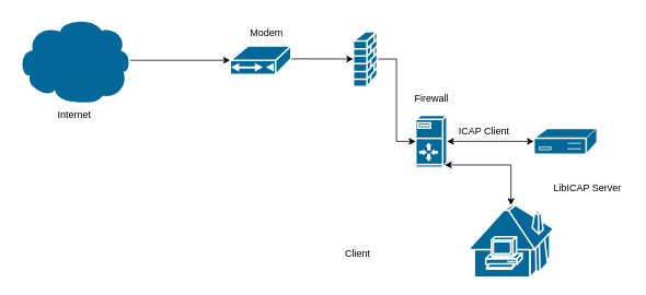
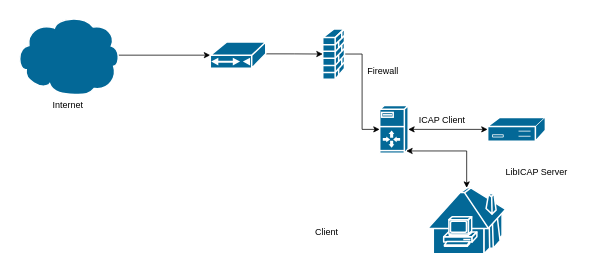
  <mxCell id="0" />
  <mxCell id="1" parent="0" />
  <mxCell id="2" style="edgeStyle=orthogonalEdgeStyle;rounded=0;orthogonalLoop=1;jettySize=auto;html=1;exitX=1;exitY=0.5;exitDx=0;exitDy=0;exitPerimeter=0;entryX=0;entryY=0.5;entryDx=0;entryDy=0;entryPerimeter=0;" edge="1" parent="1" source="3" target="6"><mxGeometry relative="1" as="geometry" /></mxCell>
  <mxCell id="3" value="" style="shape=mxgraph.cisco.security.firewall;html=1;pointerEvents=1;dashed=0;fillColor=#036897;strokeColor=#ffffff;strokeWidth=2;verticalLabelPosition=bottom;verticalAlign=top;align=center;outlineConnect=0;" vertex="1" parent="1"><mxGeometry x="430" y="38" width="29" height="67" as="geometry" /></mxCell>
  <mxCell id="4" value="" style="shape=mxgraph.cisco.buildings.telecommuter_house_pc;html=1;pointerEvents=1;dashed=0;fillColor=#036897;strokeColor=#ffffff;strokeWidth=2;verticalLabelPosition=bottom;verticalAlign=top;align=center;outlineConnect=0;" vertex="1" parent="1"><mxGeometry x="570" y="250" width="104" height="88" as="geometry" /></mxCell>
  <mxCell id="5" style="edgeStyle=orthogonalEdgeStyle;rounded=0;orthogonalLoop=1;jettySize=auto;html=1;exitX=1;exitY=0.5;exitDx=0;exitDy=0;exitPerimeter=0;startArrow=classic;startFill=1;" edge="1" parent="1" source="6" target="12"><mxGeometry relative="1" as="geometry" /></mxCell>
  <mxCell id="6" value="" style="shape=mxgraph.cisco.servers.server_with_router;html=1;pointerEvents=1;dashed=0;fillColor=#036897;strokeColor=#ffffff;strokeWidth=2;verticalLabelPosition=bottom;verticalAlign=top;align=center;outlineConnect=0;" vertex="1" parent="1"><mxGeometry x="506" y="140" width="38" height="64" as="geometry" /></mxCell>
  <mxCell id="7" style="edgeStyle=orthogonalEdgeStyle;rounded=0;orthogonalLoop=1;jettySize=auto;html=1;exitX=0.98;exitY=0.5;exitDx=0;exitDy=0;exitPerimeter=0;" edge="1" parent="1" source="8" target="10"><mxGeometry relative="1" as="geometry" /></mxCell>
  <mxCell id="8" value="Internet" style="shape=mxgraph.cisco.storage.cloud;html=1;pointerEvents=1;dashed=0;fillColor=#036897;strokeColor=#ffffff;strokeWidth=2;verticalLabelPosition=bottom;verticalAlign=top;align=center;outlineConnect=0;" vertex="1" parent="1"><mxGeometry x="20" y="20" width="140" height="106" as="geometry" /></mxCell>
  <mxCell id="9" style="edgeStyle=orthogonalEdgeStyle;rounded=0;orthogonalLoop=1;jettySize=auto;html=1;exitX=1;exitY=0.45;exitDx=0;exitDy=0;exitPerimeter=0;" edge="1" parent="1" source="10" target="3"><mxGeometry relative="1" as="geometry" /></mxCell>
  <mxCell id="10" value="" style="shape=mxgraph.cisco.modems_and_phones.cable_modem;html=1;pointerEvents=1;dashed=0;fillColor=#036897;strokeColor=#ffffff;strokeWidth=2;verticalLabelPosition=bottom;verticalAlign=top;align=center;outlineConnect=0;" vertex="1" parent="1"><mxGeometry x="280" y="55.5" width="74" height="35" as="geometry" /></mxCell>
  <mxCell id="11" style="edgeStyle=orthogonalEdgeStyle;rounded=0;orthogonalLoop=1;jettySize=auto;html=1;entryX=0.5;entryY=0;entryDx=0;entryDy=0;entryPerimeter=0;strokeColor=#000000;startArrow=classic;startFill=1;exitX=0.93;exitY=0.95;exitDx=0;exitDy=0;exitPerimeter=0;" edge="1" parent="1" source="6" target="4"><mxGeometry relative="1" as="geometry" /></mxCell>
  <mxCell id="12" value="" style="shape=mxgraph.cisco.controllers_and_modules.3174_(desktop)_cluster_controller;html=1;pointerEvents=1;dashed=0;fillColor=#036897;strokeColor=#ffffff;strokeWidth=2;verticalLabelPosition=bottom;verticalAlign=top;align=center;outlineConnect=0;" vertex="1" parent="1"><mxGeometry x="650" y="156" width="77" height="32" as="geometry" /></mxCell>
  <mxCell id="13" value="ICAP Client" style="text;html=1;align=center;verticalAlign=middle;resizable=0;points=[];autosize=1;" vertex="1" parent="1"><mxGeometry x="544" y="150" width="90" height="20" as="geometry" /></mxCell>
  <mxCell id="14" value="Client" style="text;html=1;align=center;verticalAlign=middle;resizable=0;points=[];autosize=1;" vertex="1" parent="1"><mxGeometry x="410" y="300" width="50" height="20" as="geometry" /></mxCell>
  <mxCell id="15" value="LibICAP Server" style="text;html=1;align=center;verticalAlign=middle;resizable=0;points=[];autosize=1;" vertex="1" parent="1"><mxGeometry x="665" y="220" width="100" height="20" as="geometry" /></mxCell>
- <mxCell id="16" value="Firewall" style="text;html=1;align=center;verticalAlign=middle;resizable=0;points=[];autosize=1;" vertex="1" parent="1"><mxGeometry x="495" y="110" width="60" height="20" as="geometry" /></mxCell>
- <mxCell id="17" value="Modem" style="text;html=1;align=center;verticalAlign=middle;resizable=0;points=[];autosize=1;" vertex="1" parent="1"><mxGeometry x="294" y="30" width="60" height="20" as="geometry" /></mxCell>
+ <mxCell id="16" value="Firewall" style="text;html=1;align=center;verticalAlign=middle;resizable=0;points=[];autosize=1;" vertex="1" parent="1"><mxGeometry x="480" y="85" width="60" height="20" as="geometry" /></mxCell>
